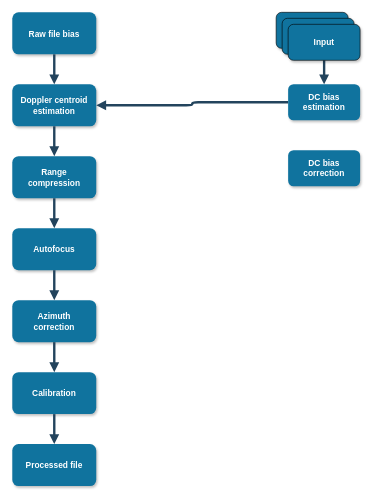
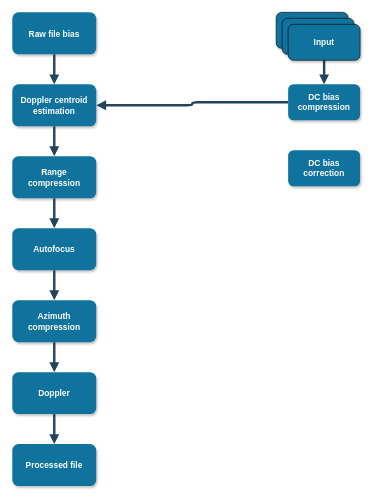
  <mxCell id="0" />
  <mxCell id="1" parent="0" />
  <mxCell id="2" value="Raw file bias" style="rounded=1;fillColor=#10739E;strokeColor=none;shadow=1;gradientColor=none;fontStyle=1;fontColor=#FFFFFF;fontSize=14;flipV=1;flipH=0;" parent="1" vertex="1"><mxGeometry x="20" y="20" width="140" height="70" as="geometry" /></mxCell>
  <mxCell id="3" value="Doppler centroid&#10;estimation" style="rounded=1;fillColor=#10739E;strokeColor=none;shadow=1;gradientColor=none;fontStyle=1;fontColor=#FFFFFF;fontSize=14;flipV=1;flipH=0;" parent="1" vertex="1"><mxGeometry x="20" y="140" width="140" height="70" as="geometry" /></mxCell>
  <mxCell id="4" value="Range&#10;compression" style="rounded=1;fillColor=#10739E;strokeColor=none;shadow=1;gradientColor=none;fontStyle=1;fontColor=#FFFFFF;fontSize=14;flipV=1;flipH=0;" parent="1" vertex="1"><mxGeometry x="20" y="260" width="140" height="70" as="geometry" /></mxCell>
  <mxCell id="5" value="Autofocus" style="rounded=1;fillColor=#10739E;strokeColor=none;shadow=1;gradientColor=none;fontStyle=1;fontColor=#FFFFFF;fontSize=14;flipV=1;flipH=0;" parent="1" vertex="1"><mxGeometry x="20" y="380" width="140" height="70" as="geometry" /></mxCell>
- <mxCell id="6" value="Azimuth&#10;correction" style="rounded=1;fillColor=#10739E;strokeColor=none;shadow=1;gradientColor=none;fontStyle=1;fontColor=#FFFFFF;fontSize=14;flipV=1;flipH=0;" parent="1" vertex="1"><mxGeometry x="20" y="500" width="140" height="70" as="geometry" /></mxCell>
- <mxCell id="7" value="Calibration" style="rounded=1;fillColor=#10739E;strokeColor=none;shadow=1;gradientColor=none;fontStyle=1;fontColor=#FFFFFF;fontSize=14;flipV=1;flipH=0;" parent="1" vertex="1"><mxGeometry x="20" y="620" width="140" height="70" as="geometry" /></mxCell>
+ <mxCell id="6" value="Azimuth&#10;compression" style="rounded=1;fillColor=#10739E;strokeColor=none;shadow=1;gradientColor=none;fontStyle=1;fontColor=#FFFFFF;fontSize=14;flipV=1;flipH=0;" parent="1" vertex="1"><mxGeometry x="20" y="500" width="140" height="70" as="geometry" /></mxCell>
+ <mxCell id="7" value="Doppler" style="rounded=1;fillColor=#10739E;strokeColor=none;shadow=1;gradientColor=none;fontStyle=1;fontColor=#FFFFFF;fontSize=14;flipV=1;flipH=0;" parent="1" vertex="1"><mxGeometry x="20" y="620" width="140" height="70" as="geometry" /></mxCell>
  <mxCell id="8" value="" style="edgeStyle=elbowEdgeStyle;elbow=vertical;strokeWidth=4;endArrow=block;endFill=1;fontStyle=1;strokeColor=#23445D;" parent="1" source="2" target="3" edge="1"><mxGeometry x="-529.0" y="85.5" width="95.455" height="100.0" as="geometry"><mxPoint x="-599.5" y="174.5" as="sourcePoint" /><mxPoint x="-504.045" y="274.5" as="targetPoint" /></mxGeometry></mxCell>
  <mxCell id="9" value="" style="edgeStyle=elbowEdgeStyle;elbow=vertical;strokeWidth=4;endArrow=block;endFill=1;fontStyle=1;strokeColor=#23445D;" parent="1" source="4" target="5" edge="1"><mxGeometry x="-376.273" y="-30" width="95.455" height="100.0" as="geometry"><mxPoint x="-455.364" y="820" as="sourcePoint" /><mxPoint x="-359.909" y="920" as="targetPoint" /></mxGeometry></mxCell>
  <mxCell id="10" value="" style="edgeStyle=elbowEdgeStyle;elbow=vertical;strokeWidth=4;endArrow=block;endFill=1;fontStyle=1;strokeColor=#23445D;" parent="1" source="5" target="6" edge="1"><mxGeometry x="-376.273" y="-20.0" width="95.455" height="100.0" as="geometry"><mxPoint x="-455.364" y="990" as="sourcePoint" /><mxPoint x="-359.909" y="1090" as="targetPoint" /></mxGeometry></mxCell>
  <mxCell id="11" value="" style="edgeStyle=elbowEdgeStyle;elbow=vertical;strokeWidth=4;endArrow=block;endFill=1;fontStyle=1;strokeColor=#23445D;" parent="1" source="6" target="7" edge="1"><mxGeometry x="-376.273" y="80" width="95.455" height="100.0" as="geometry"><mxPoint x="-455.364" y="1250" as="sourcePoint" /><mxPoint x="-359.909" y="1350" as="targetPoint" /></mxGeometry></mxCell>
  <mxCell id="12" value="" style="edgeStyle=elbowEdgeStyle;elbow=vertical;strokeWidth=4;endArrow=block;endFill=1;fontStyle=1;strokeColor=#23445D;exitX=0.5;exitY=1;exitDx=0;exitDy=0;" edge="1" parent="1" source="3" target="4"><mxGeometry x="-481.273" y="-130.0" width="95.455" height="100.0" as="geometry"><mxPoint x="134.545" y="270" as="sourcePoint" /><mxPoint x="220.455" y="310" as="targetPoint" /></mxGeometry></mxCell>
  <mxCell id="13" value="Processed file" style="rounded=1;fillColor=#10739E;strokeColor=none;shadow=1;gradientColor=none;fontStyle=1;fontColor=#FFFFFF;fontSize=14;flipV=1;flipH=0;" vertex="1" parent="1"><mxGeometry x="20" y="740" width="140" height="70" as="geometry" /></mxCell>
  <mxCell id="14" value="" style="edgeStyle=orthogonalEdgeStyle;rounded=1;orthogonalLoop=1;jettySize=auto;html=1;endArrow=block;strokeColor=#23445D;strokeWidth=4;endFill=1;fontStyle=1;" edge="1" parent="1" source="7" target="13"><mxGeometry relative="1" as="geometry" /></mxCell>
  <mxCell id="15" value="" style="edgeStyle=orthogonalEdgeStyle;rounded=1;orthogonalLoop=1;jettySize=auto;html=1;endArrow=block;strokeColor=#23445D;strokeWidth=4;endFill=1;fontStyle=1;" edge="1" parent="1" source="16" target="3"><mxGeometry relative="1" as="geometry" /></mxCell>
- <mxCell id="16" value="DC bias estimation" style="rounded=1;whiteSpace=wrap;html=1;fontSize=14;fillColor=#10739E;strokeColor=none;fontColor=#FFFFFF;shadow=1;gradientColor=none;fontStyle=1;" vertex="1" parent="1"><mxGeometry x="480" y="140" width="120" height="60" as="geometry" /></mxCell>
+ <mxCell id="16" value="DC bias compression" style="rounded=1;whiteSpace=wrap;html=1;fontSize=14;fillColor=#10739E;strokeColor=none;fontColor=#FFFFFF;shadow=1;gradientColor=none;fontStyle=1;" vertex="1" parent="1"><mxGeometry x="480" y="140" width="120" height="60" as="geometry" /></mxCell>
  <mxCell id="17" value="Input" style="rounded=1;whiteSpace=wrap;html=1;fontSize=14;fillColor=#10739E;strokeColor=default;fontColor=#FFFFFF;shadow=1;gradientColor=none;fontStyle=1;sketch=0;glass=0;noLabel=0;fixDash=0;backgroundOutline=0;gradientDirection=south;" vertex="1" parent="1"><mxGeometry x="460" y="20" width="120" height="60" as="geometry" /></mxCell>
  <mxCell id="18" value="Input" style="rounded=1;whiteSpace=wrap;html=1;fontSize=14;fillColor=#10739E;strokeColor=default;fontColor=#FFFFFF;shadow=1;gradientColor=none;fontStyle=1;" vertex="1" parent="1"><mxGeometry x="470" y="30" width="120" height="60" as="geometry" /></mxCell>
  <mxCell id="19" value="" style="edgeStyle=orthogonalEdgeStyle;rounded=1;orthogonalLoop=1;jettySize=auto;html=1;endArrow=block;strokeColor=#23445D;strokeWidth=4;endFill=1;fontStyle=1;" edge="1" parent="1" source="20" target="16"><mxGeometry relative="1" as="geometry" /></mxCell>
  <mxCell id="20" value="Input" style="rounded=1;whiteSpace=wrap;html=1;fontSize=14;fillColor=#10739E;strokeColor=default;fontColor=#FFFFFF;shadow=1;gradientColor=none;fontStyle=1;" vertex="1" parent="1"><mxGeometry x="480" y="40" width="120" height="60" as="geometry" /></mxCell>
  <mxCell id="21" value="DC bias correction" style="rounded=1;whiteSpace=wrap;html=1;fontSize=14;fillColor=#10739E;strokeColor=none;fontColor=#FFFFFF;shadow=1;gradientColor=none;fontStyle=1;" vertex="1" parent="1"><mxGeometry x="480" y="250" width="120" height="60" as="geometry" /></mxCell>
